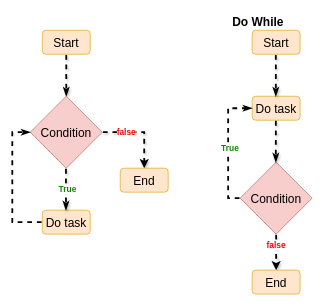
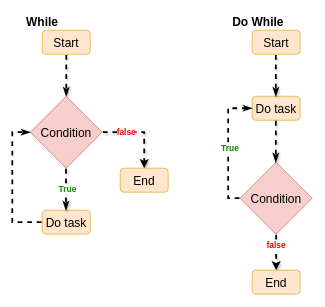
  <mxCell id="0" />
  <mxCell id="1" parent="0" />
  <mxCell id="2" style="edgeStyle=orthogonalEdgeStyle;rounded=0;orthogonalLoop=1;jettySize=auto;html=1;exitX=0.5;exitY=1;exitDx=0;exitDy=0;entryX=0.5;entryY=0;entryDx=0;entryDy=0;strokeWidth=3;flowAnimation=1;endArrow=classicThin;endFill=1;shadow=1;" edge="1" parent="1" source="3" target="5"><mxGeometry relative="1" as="geometry" /></mxCell>
  <mxCell id="3" value="Start" style="rounded=1;whiteSpace=wrap;html=1;fontSize=20;fontStyle=0;fillColor=#ffe6cc;strokeColor=#d79b00;" vertex="1" parent="1"><mxGeometry x="70" y="50" width="80" height="40" as="geometry" /></mxCell>
  <mxCell id="4" value="false" style="edgeStyle=orthogonalEdgeStyle;rounded=0;orthogonalLoop=1;jettySize=auto;html=1;exitX=1;exitY=0.5;exitDx=0;exitDy=0;entryX=0.5;entryY=0;entryDx=0;entryDy=0;strokeWidth=3;flowAnimation=1;shadow=1;fontSize=14;fontColor=#ff0000;fontStyle=1" edge="1" parent="1" source="5" target="6"><mxGeometry x="-0.385" relative="1" as="geometry"><mxPoint as="offset" /></mxGeometry></mxCell>
  <mxCell id="5" value="Condition" style="rhombus;whiteSpace=wrap;html=1;fontSize=20;fontStyle=0;fillColor=#f8cecc;strokeColor=#b85450;" vertex="1" parent="1"><mxGeometry x="50" y="160" width="120" height="120" as="geometry" /></mxCell>
  <mxCell id="6" value="End" style="rounded=1;whiteSpace=wrap;html=1;fontSize=20;fontStyle=0;fillColor=#ffe6cc;strokeColor=#d79b00;" vertex="1" parent="1"><mxGeometry x="200" y="280" width="80" height="40" as="geometry" /></mxCell>
  <mxCell id="7" style="edgeStyle=orthogonalEdgeStyle;shape=connector;rounded=0;orthogonalLoop=1;jettySize=auto;html=1;exitX=0;exitY=0.5;exitDx=0;exitDy=0;entryX=0;entryY=0.5;entryDx=0;entryDy=0;strokeColor=default;strokeWidth=3;align=center;verticalAlign=middle;fontFamily=Helvetica;fontSize=11;fontColor=default;labelBackgroundColor=default;endArrow=classicThin;endFill=1;flowAnimation=1;" edge="1" parent="1" source="8" target="5"><mxGeometry relative="1" as="geometry"><Array as="points"><mxPoint x="20" y="370" /><mxPoint x="20" y="220" /></Array></mxGeometry></mxCell>
  <mxCell id="8" value="Do task" style="rounded=1;whiteSpace=wrap;html=1;fontSize=20;fontStyle=0;fillColor=#ffe6cc;strokeColor=#d79b00;" vertex="1" parent="1"><mxGeometry x="70" y="350" width="80" height="40" as="geometry" /></mxCell>
  <mxCell id="9" style="edgeStyle=orthogonalEdgeStyle;rounded=0;orthogonalLoop=1;jettySize=auto;html=1;exitX=0.5;exitY=1;exitDx=0;exitDy=0;entryX=0.5;entryY=0;entryDx=0;entryDy=0;strokeWidth=3;flowAnimation=1;endArrow=classicThin;endFill=1;shadow=1;" edge="1" parent="1"><mxGeometry relative="1" as="geometry"><mxPoint x="109.5" y="280" as="sourcePoint" /><mxPoint x="109.5" y="350" as="targetPoint" /></mxGeometry></mxCell>
  <mxCell id="10" value="True" style="edgeLabel;html=1;align=center;verticalAlign=middle;resizable=0;points=[];fontFamily=Helvetica;fontSize=14;fontColor=#148505;labelBackgroundColor=default;fontStyle=1" vertex="1" connectable="0" parent="9"><mxGeometry x="-0.029" y="2" relative="1" as="geometry"><mxPoint as="offset" /></mxGeometry></mxCell>
  <mxCell id="11" value="Start" style="rounded=1;whiteSpace=wrap;html=1;fontSize=20;fontStyle=0;fillColor=#ffe6cc;strokeColor=#d79b00;" vertex="1" parent="1"><mxGeometry x="420" y="50" width="80" height="40" as="geometry" /></mxCell>
  <mxCell id="12" value="false" style="edgeStyle=orthogonalEdgeStyle;rounded=0;orthogonalLoop=1;jettySize=auto;html=1;exitX=0.5;exitY=1;exitDx=0;exitDy=0;entryX=0.5;entryY=0;entryDx=0;entryDy=0;strokeWidth=3;flowAnimation=1;shadow=1;fontSize=14;fontColor=#ff0000;fontStyle=1" edge="1" parent="1" source="17" target="13"><mxGeometry x="-0.385" relative="1" as="geometry"><mxPoint as="offset" /></mxGeometry></mxCell>
  <mxCell id="13" value="End" style="rounded=1;whiteSpace=wrap;html=1;fontSize=20;fontStyle=0;fillColor=#ffe6cc;strokeColor=#d79b00;" vertex="1" parent="1"><mxGeometry x="420" y="450" width="80" height="40" as="geometry" /></mxCell>
  <mxCell id="14" value="Do task" style="rounded=1;whiteSpace=wrap;html=1;fontSize=20;fontStyle=0;fillColor=#ffe6cc;strokeColor=#d79b00;" vertex="1" parent="1"><mxGeometry x="420" y="160" width="80" height="40" as="geometry" /></mxCell>
  <mxCell id="15" style="edgeStyle=orthogonalEdgeStyle;shape=connector;rounded=0;orthogonalLoop=1;jettySize=auto;html=1;exitX=0;exitY=0.5;exitDx=0;exitDy=0;entryX=0;entryY=0.5;entryDx=0;entryDy=0;strokeColor=default;strokeWidth=3;align=center;verticalAlign=middle;fontFamily=Helvetica;fontSize=11;fontColor=default;labelBackgroundColor=default;endArrow=classicThin;endFill=1;flowAnimation=1;" edge="1" parent="1" source="17" target="14"><mxGeometry relative="1" as="geometry" /></mxCell>
  <mxCell id="16" value="&lt;span style=&quot;color: rgb(20, 133, 5); font-size: 14px; font-weight: 700;&quot;&gt;True&lt;/span&gt;" style="edgeLabel;html=1;align=center;verticalAlign=middle;resizable=0;points=[];fontFamily=Helvetica;fontSize=11;fontColor=default;labelBackgroundColor=default;" vertex="1" connectable="0" parent="15"><mxGeometry y="-2" relative="1" as="geometry"><mxPoint as="offset" /></mxGeometry></mxCell>
  <mxCell id="17" value="Condition" style="rhombus;whiteSpace=wrap;html=1;fontSize=20;fontStyle=0;fillColor=#f8cecc;strokeColor=#b85450;" vertex="1" parent="1"><mxGeometry x="400" y="270" width="120" height="120" as="geometry" /></mxCell>
  <mxCell id="18" style="edgeStyle=orthogonalEdgeStyle;rounded=0;orthogonalLoop=1;jettySize=auto;html=1;exitX=0.5;exitY=1;exitDx=0;exitDy=0;entryX=0.5;entryY=0;entryDx=0;entryDy=0;strokeWidth=3;flowAnimation=1;endArrow=classicThin;endFill=1;shadow=1;" edge="1" parent="1"><mxGeometry relative="1" as="geometry"><mxPoint x="459.5" y="90" as="sourcePoint" /><mxPoint x="459.5" y="160" as="targetPoint" /></mxGeometry></mxCell>
  <mxCell id="19" style="edgeStyle=orthogonalEdgeStyle;rounded=0;orthogonalLoop=1;jettySize=auto;html=1;exitX=0.5;exitY=1;exitDx=0;exitDy=0;entryX=0.5;entryY=0;entryDx=0;entryDy=0;strokeWidth=3;flowAnimation=1;endArrow=classicThin;endFill=1;shadow=1;" edge="1" parent="1"><mxGeometry relative="1" as="geometry"><mxPoint x="459.5" y="200" as="sourcePoint" /><mxPoint x="459.5" y="270" as="targetPoint" /></mxGeometry></mxCell>
+ <mxCell id="20" value="While" style="text;html=1;align=center;verticalAlign=middle;whiteSpace=wrap;rounded=0;fontFamily=Helvetica;fontSize=20;fontColor=default;labelBackgroundColor=default;fontStyle=1" vertex="1" parent="1"><mxGeometry x="40" y="20" width="60" height="30" as="geometry" /></mxCell>
  <mxCell id="21" value="Do While" style="text;html=1;align=center;verticalAlign=middle;whiteSpace=wrap;rounded=0;fontFamily=Helvetica;fontSize=20;fontColor=default;labelBackgroundColor=default;fontStyle=1" vertex="1" parent="1"><mxGeometry x="380" y="20" width="100" height="30" as="geometry" /></mxCell>
